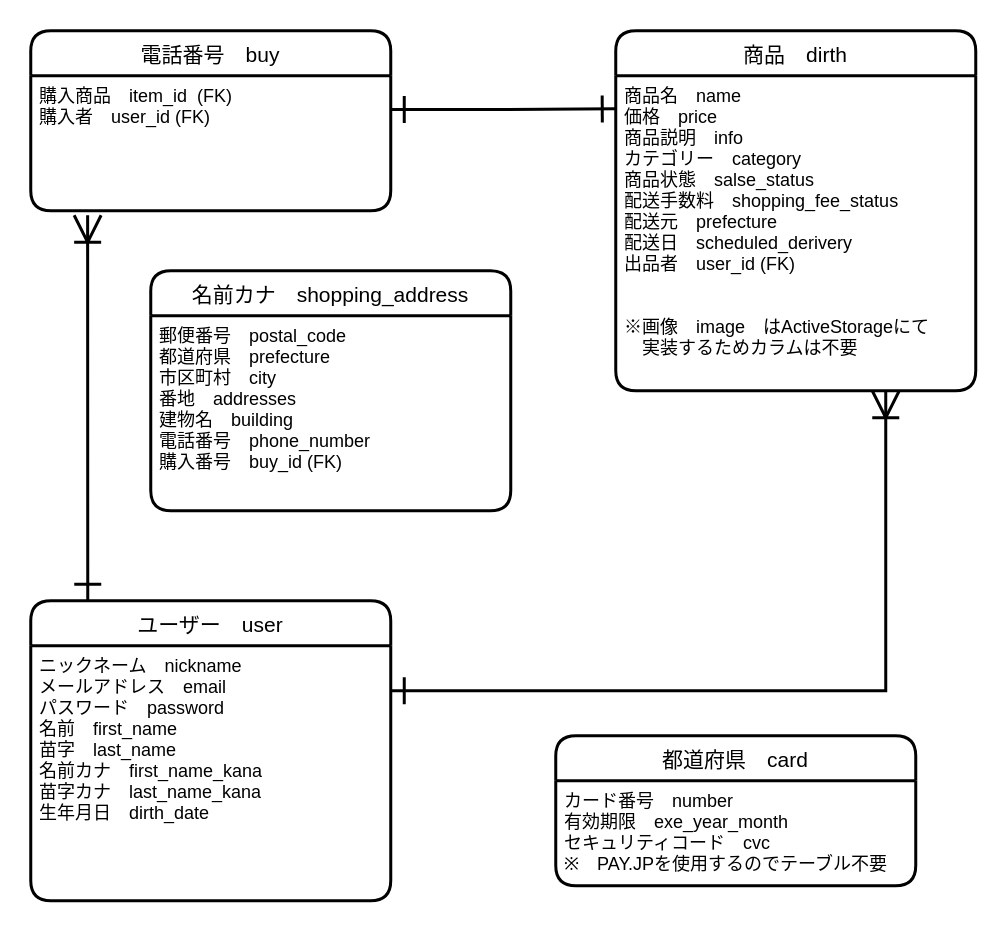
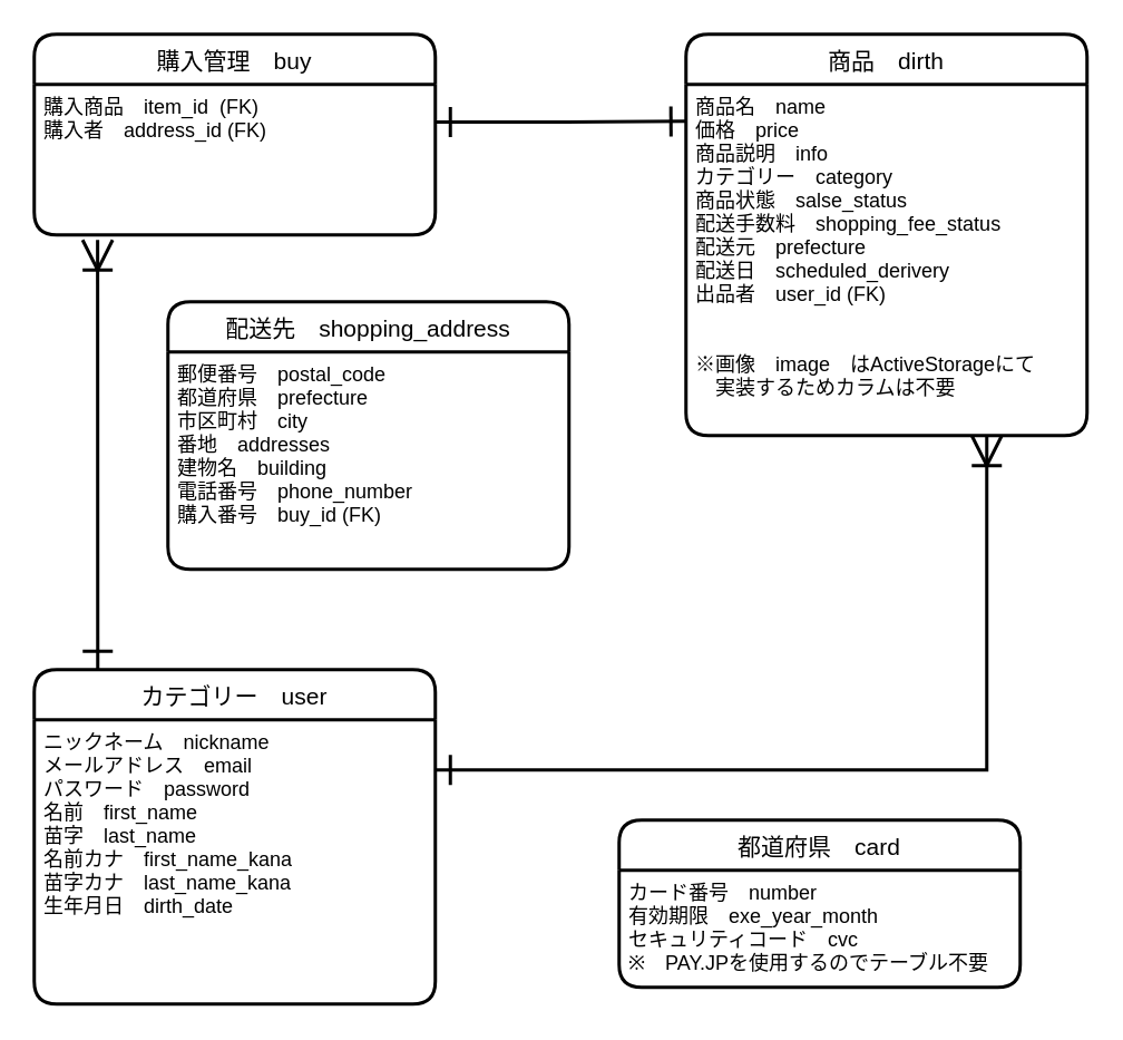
  <mxCell id="0" />
  <mxCell id="1" parent="0" />
  <mxCell id="2" style="edgeStyle=orthogonalEdgeStyle;rounded=0;orthogonalLoop=1;jettySize=auto;html=1;startArrow=ERone;startFill=0;startSize=15;endArrow=ERoneToMany;endFill=0;endSize=15;strokeWidth=2;entryX=0.158;entryY=1.033;entryDx=0;entryDy=0;entryPerimeter=0;" edge="1" parent="1" target="12"><mxGeometry relative="1" as="geometry"><mxPoint x="58" y="380" as="sourcePoint" /><Array as="points"><mxPoint x="58" y="400" /></Array></mxGeometry></mxCell>
- <mxCell id="3" value="ユーザー　user" style="swimlane;childLayout=stackLayout;horizontal=1;startSize=30;horizontalStack=0;rounded=1;fontSize=14;fontStyle=0;strokeWidth=2;resizeParent=0;resizeLast=1;shadow=0;dashed=0;align=center;" parent="1" vertex="1"><mxGeometry x="20" y="400" width="240" height="200" as="geometry" /></mxCell>
+ <mxCell id="3" value="カテゴリー　user" style="swimlane;childLayout=stackLayout;horizontal=1;startSize=30;horizontalStack=0;rounded=1;fontSize=14;fontStyle=0;strokeWidth=2;resizeParent=0;resizeLast=1;shadow=0;dashed=0;align=center;" parent="1" vertex="1"><mxGeometry x="20" y="400" width="240" height="200" as="geometry" /></mxCell>
  <mxCell id="4" value="ニックネーム　nickname&#10;メールアドレス　email&#10;パスワード　password&#10;名前　first_name&#10;苗字　last_name&#10;名前カナ　first_name_kana&#10;苗字カナ　last_name_kana&#10;生年月日　dirth_date" style="align=left;strokeColor=none;fillColor=none;spacingLeft=4;fontSize=12;verticalAlign=top;resizable=0;rotatable=0;part=1;" parent="3" vertex="1"><mxGeometry y="30" width="240" height="170" as="geometry" /></mxCell>
  <mxCell id="5" value="商品　dirth" style="swimlane;childLayout=stackLayout;horizontal=1;startSize=30;horizontalStack=0;rounded=1;fontSize=14;fontStyle=0;strokeWidth=2;resizeParent=0;resizeLast=1;shadow=0;dashed=0;align=center;" parent="1" vertex="1"><mxGeometry x="410" y="20" width="240" height="240" as="geometry" /></mxCell>
  <mxCell id="6" value="商品名　name&#10;価格　price&#10;商品説明　info&#10;カテゴリー　category&#10;商品状態　salse_status&#10;配送手数料　shopping_fee_status&#10;配送元　prefecture&#10;配送日　scheduled_derivery&#10;出品者　user_id (FK)&#10;&#10;&#10;※画像　image　はActiveStorageにて&#10;　実装するためカラムは不要&#10;" style="align=left;strokeColor=none;fillColor=none;spacingLeft=4;fontSize=12;verticalAlign=top;resizable=0;rotatable=0;part=1;" parent="5" vertex="1"><mxGeometry y="30" width="240" height="210" as="geometry" /></mxCell>
  <mxCell id="7" value="都道府県　card" style="swimlane;childLayout=stackLayout;horizontal=1;startSize=30;horizontalStack=0;rounded=1;fontSize=14;fontStyle=0;strokeWidth=2;resizeParent=0;resizeLast=1;shadow=0;dashed=0;align=center;" parent="1" vertex="1"><mxGeometry x="370" y="490" width="240" height="100" as="geometry" /></mxCell>
  <mxCell id="8" value="カード番号　number&#10;有効期限　exe_year_month&#10;セキュリティコード　cvc&#10;※　PAY.JPを使用するのでテーブル不要" style="align=left;strokeColor=none;fillColor=none;spacingLeft=4;fontSize=12;verticalAlign=top;resizable=0;rotatable=0;part=1;" parent="7" vertex="1"><mxGeometry y="30" width="240" height="70" as="geometry" /></mxCell>
- <mxCell id="9" value="名前カナ　shopping_address" style="swimlane;childLayout=stackLayout;horizontal=1;startSize=30;horizontalStack=0;rounded=1;fontSize=14;fontStyle=0;strokeWidth=2;resizeParent=0;resizeLast=1;shadow=0;dashed=0;align=center;fillColor=none;" parent="1" vertex="1"><mxGeometry x="100" y="180" width="240" height="160" as="geometry" /></mxCell>
+ <mxCell id="9" value="配送先　shopping_address" style="swimlane;childLayout=stackLayout;horizontal=1;startSize=30;horizontalStack=0;rounded=1;fontSize=14;fontStyle=0;strokeWidth=2;resizeParent=0;resizeLast=1;shadow=0;dashed=0;align=center;fillColor=none;" parent="1" vertex="1"><mxGeometry x="100" y="180" width="240" height="160" as="geometry" /></mxCell>
  <mxCell id="10" value="郵便番号　postal_code&#10;都道府県　prefecture&#10;市区町村　city&#10;番地　addresses&#10;建物名　building&#10;電話番号　phone_number&#10;購入番号　buy_id (FK)" style="align=left;strokeColor=none;fillColor=none;spacingLeft=4;fontSize=12;verticalAlign=top;resizable=0;rotatable=0;part=1;" parent="9" vertex="1"><mxGeometry y="30" width="240" height="130" as="geometry" /></mxCell>
- <mxCell id="11" value="電話番号　buy" style="swimlane;childLayout=stackLayout;horizontal=1;startSize=30;horizontalStack=0;rounded=1;fontSize=14;fontStyle=0;strokeWidth=2;resizeParent=0;resizeLast=1;shadow=0;dashed=0;align=center;" vertex="1" parent="1"><mxGeometry x="20" y="20" width="240" height="120" as="geometry" /></mxCell>
- <mxCell id="12" value="購入商品　item_id  (FK)&#10;購入者　user_id (FK)&#10;" style="align=left;strokeColor=none;fillColor=none;spacingLeft=4;fontSize=12;verticalAlign=top;resizable=0;rotatable=0;part=1;" vertex="1" parent="11"><mxGeometry y="30" width="240" height="90" as="geometry" /></mxCell>
+ <mxCell id="11" value="購入管理　buy" style="swimlane;childLayout=stackLayout;horizontal=1;startSize=30;horizontalStack=0;rounded=1;fontSize=14;fontStyle=0;strokeWidth=2;resizeParent=0;resizeLast=1;shadow=0;dashed=0;align=center;" vertex="1" parent="1"><mxGeometry x="20" y="20" width="240" height="120" as="geometry" /></mxCell>
+ <mxCell id="12" value="購入商品　item_id  (FK)&#10;購入者　address_id (FK)&#10;" style="align=left;strokeColor=none;fillColor=none;spacingLeft=4;fontSize=12;verticalAlign=top;resizable=0;rotatable=0;part=1;" vertex="1" parent="11"><mxGeometry y="30" width="240" height="90" as="geometry" /></mxCell>
  <mxCell id="13" style="edgeStyle=orthogonalEdgeStyle;rounded=0;orthogonalLoop=1;jettySize=auto;html=1;exitX=1;exitY=0.25;exitDx=0;exitDy=0;strokeWidth=2;endArrow=ERone;endFill=0;startArrow=ERone;startFill=0;endSize=15;startSize=15;entryX=0;entryY=0.105;entryDx=0;entryDy=0;entryPerimeter=0;" edge="1" parent="1" source="12" target="6"><mxGeometry relative="1" as="geometry"><mxPoint x="377" y="72" as="targetPoint" /></mxGeometry></mxCell>
  <mxCell id="14" style="edgeStyle=orthogonalEdgeStyle;rounded=0;orthogonalLoop=1;jettySize=auto;html=1;entryX=0.75;entryY=1;entryDx=0;entryDy=0;startArrow=ERone;startFill=0;startSize=15;endArrow=ERoneToMany;endFill=0;endSize=15;strokeWidth=2;" edge="1" parent="1" target="6"><mxGeometry relative="1" as="geometry"><mxPoint x="260" y="460" as="sourcePoint" /><Array as="points"><mxPoint x="260" y="460" /><mxPoint x="590" y="460" /></Array></mxGeometry></mxCell>
